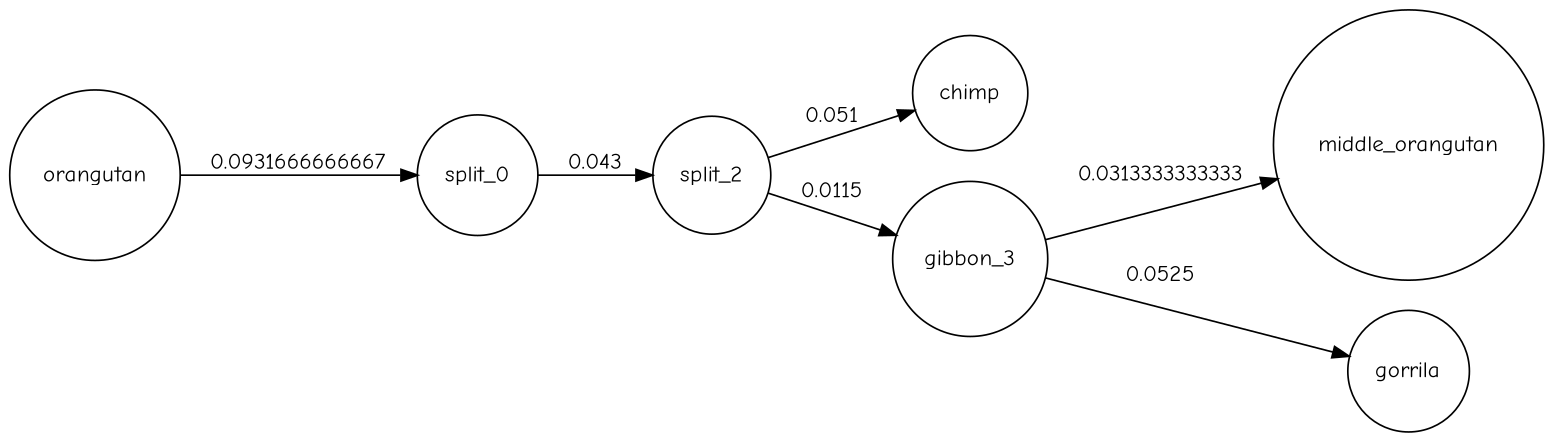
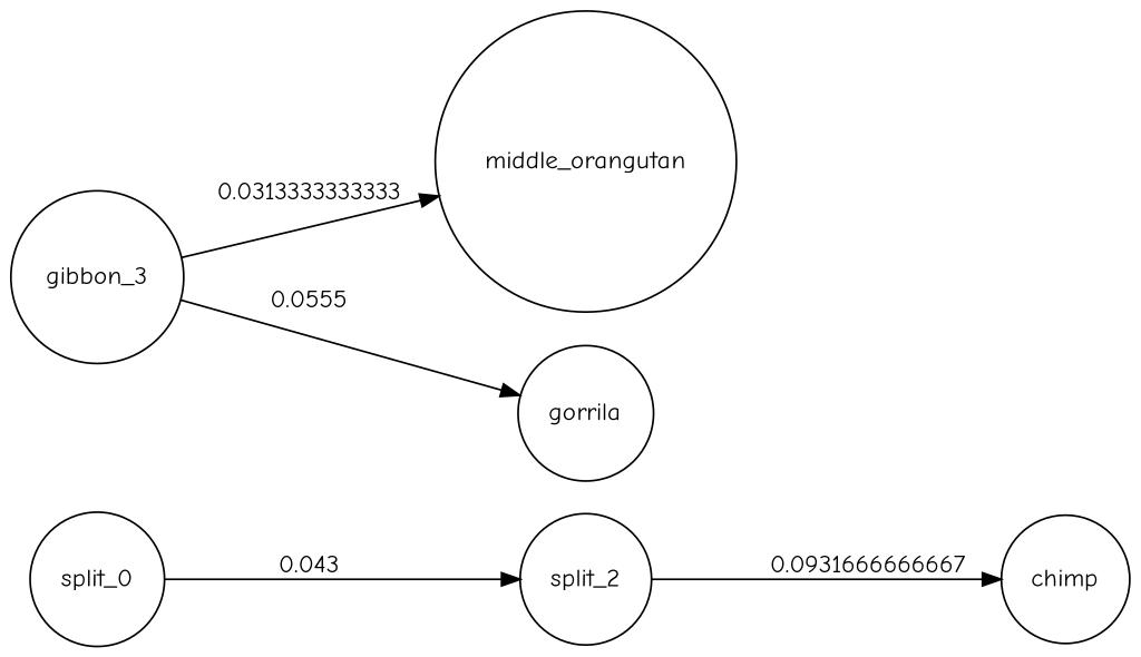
  digraph {
    fontname="Comic Neue"
    rankdir=LR
    node [fontname="Comic Neue" shape=circle]
    edge [fontname="Comic Neue"]
    n1 [label=split_0]
-   orangutan
    split_2
    chimp
    n5 [label=gibbon_3]
    middle_orangutan
    gorrila
    n1 -> split_2 [label=0.043]
-   orangutan -> n1 [label=0.0931666666667]
-   split_2 -> chimp [label=0.051]
-   split_2 -> n5 [label=0.0115]
+   split_2 -> chimp [label=0.0931666666667]
    n5 -> middle_orangutan [label=0.0313333333333]
-   n5 -> gorrila [label=0.0525]
+   n5 -> gorrila [label=0.0555]
  }
